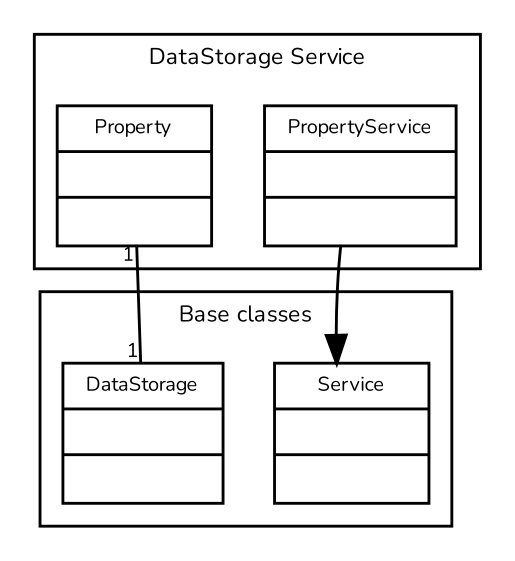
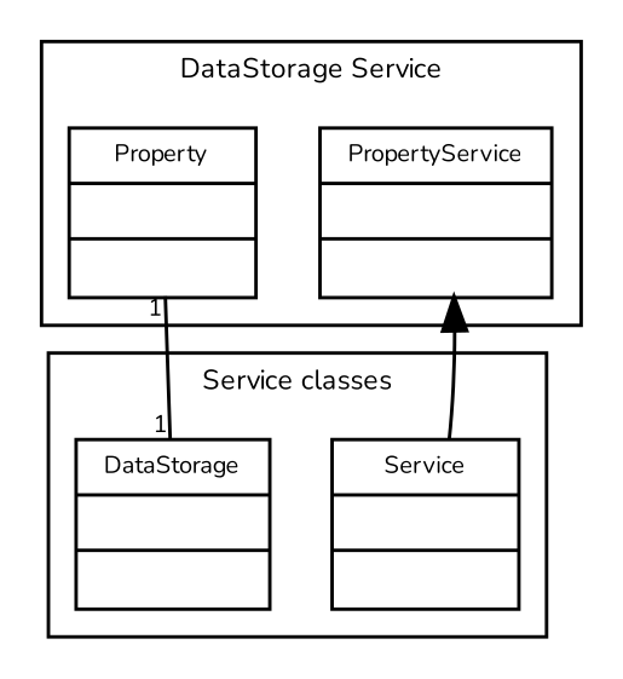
  digraph {
    fontname=Nunito
    fontsize=8
    node [fontname=Nunito fontsize=7 shape=record]
    edge [fontname=Nunito fontsize=7]
    n1 [label="{Service||}"]
    n2 [label="{DataStorage||}"]
    n3 [label="{PropertyService||}"]
    n4 [label="{Property||}"]
    subgraph cluster_1 {
-     label="Base classes"
+     label="Service classes"
      n1
      n2
    }
    subgraph cluster_2 {
      label="DataStorage Service"
      n3
      n4
    }
-   n3 -> n1
+   n1 -> n3
    n4 -> n2 [arrowhead=none headlabel=1 taillabel=1]
  }
